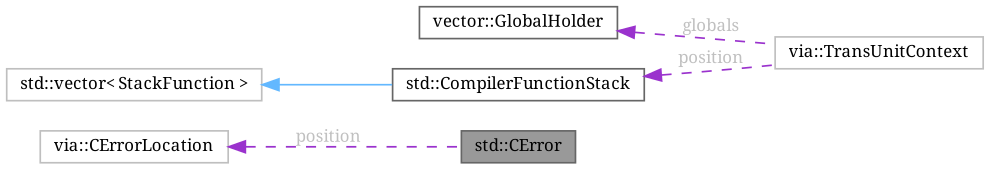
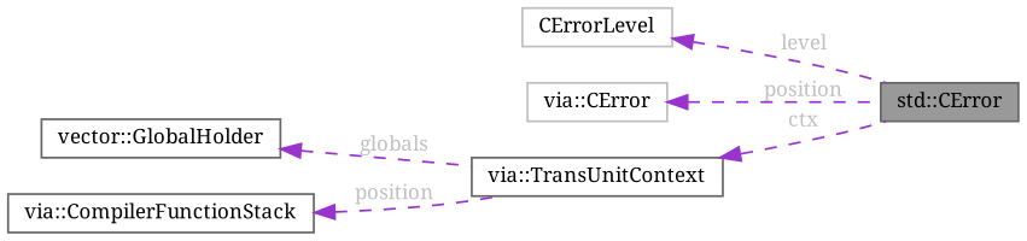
  digraph {
    fontname="Noto Serif"
    rankdir=LR
    node [color=grey75 fillcolor=white fontname="Noto Serif" fontsize=10 shape=box style=filled]
    edge [color=darkorchid3 dir=back fontcolor=grey fontname="Noto Serif" fontsize=10 labelfontname=Helvetica labelfontsize=10 style=dashed]
    n1 [color=gray40 fillcolor=grey60 fontcolor=black height=0.2 label="std::CError" width=0.4]
-   n3 [height=0.2 label="via::CErrorLocation" width=0.4]
-   n4 [height=0.2 label="via::TransUnitContext" width=0.4]
+   n2 [height=0.2 label=CErrorLevel width=0.4]
+   n3 [height=0.2 label="via::CError" width=0.4]
+   n4 [color=gray40 height=0.2 label="via::TransUnitContext" width=0.4]
    n5 [color=gray40 height=0.2 label="vector::GlobalHolder" width=0.4]
-   n6 [color=gray40 height=0.2 label="std::CompilerFunctionStack" width=0.4]
-   n7 [height=0.2 label="std::vector\< StackFunction \>" width=0.4]
+   n6 [color=gray40 height=0.2 label="via::CompilerFunctionStack" width=0.4]
+   n2 -> n1 [label=" level"]
    n3 -> n1 [label=" position"]
+   n4 -> n1 [label=" ctx"]
    n5 -> n4 [label=" globals"]
    n6 -> n4 [label=" position"]
-   n7 -> n6 [color=steelblue1 style=solid fontcolor=""]
  }
